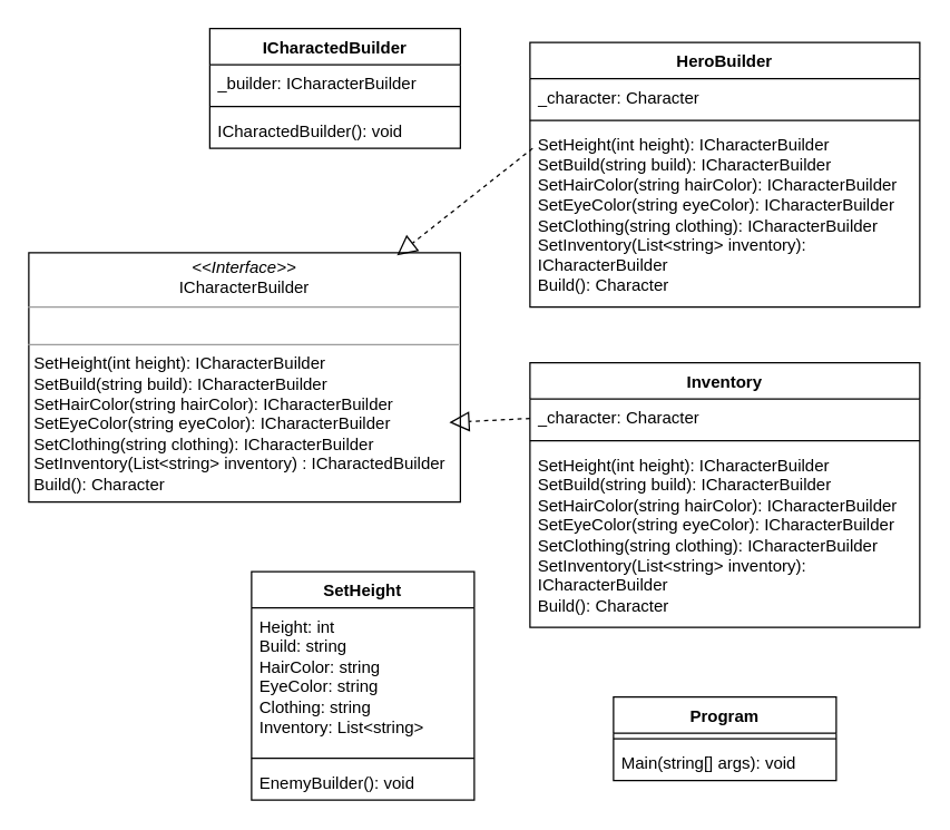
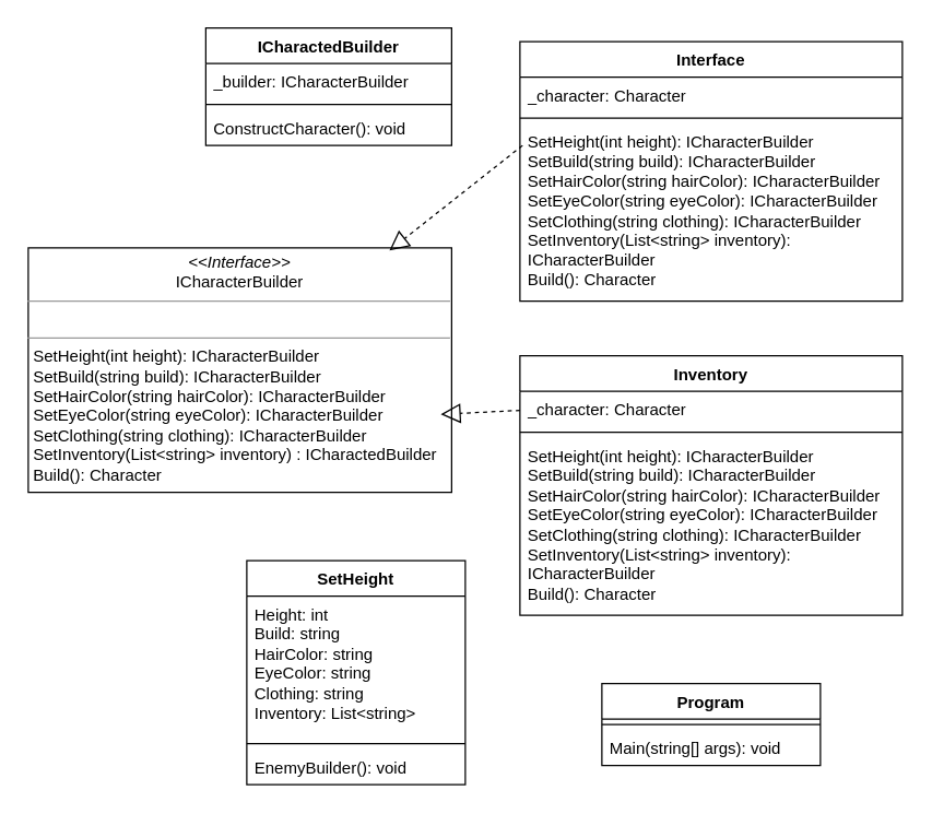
  <mxCell id="0" />
  <mxCell id="1" parent="0" />
  <mxCell id="2" value="&lt;p style=&quot;margin:0px;margin-top:4px;text-align:center;&quot;&gt;&lt;i&gt;&amp;lt;&amp;lt;Interface&amp;gt;&amp;gt;&lt;/i&gt;&lt;br&gt;ICharacterBuilder&lt;br&gt;&lt;/p&gt;&lt;hr size=&quot;1&quot;&gt;&lt;p style=&quot;margin:0px;margin-left:4px;&quot;&gt;&lt;br&gt;&lt;/p&gt;&lt;hr size=&quot;1&quot;&gt;&lt;p style=&quot;margin:0px;margin-left:4px;&quot;&gt;SetHeight(int height): ICharacterBuilder&lt;/p&gt;&lt;p style=&quot;margin:0px;margin-left:4px;&quot;&gt;SetBuild(string build): ICharacterBuilder&lt;/p&gt;&lt;p style=&quot;margin:0px;margin-left:4px;&quot;&gt;SetHairColor(string hairColor): ICharacterBuilder&lt;br&gt;SetEyeColor(string eyeColor): ICharacterBuilder&lt;br&gt;&lt;/p&gt;&lt;p style=&quot;margin:0px;margin-left:4px;&quot;&gt;SetClothing(string clothing): ICharacterBuilder&lt;br&gt;&lt;/p&gt;&lt;p style=&quot;margin:0px;margin-left:4px;&quot;&gt;SetInventory(List&amp;lt;string&amp;gt; inventory) : ICharactedBuilder&lt;/p&gt;&lt;p style=&quot;margin:0px;margin-left:4px;&quot;&gt;Build(): Character&lt;br&gt;&lt;/p&gt;" style="verticalAlign=top;align=left;overflow=fill;html=1;whiteSpace=wrap;" vertex="1" parent="1"><mxGeometry x="20" y="181" width="310" height="179" as="geometry" /></mxCell>
  <mxCell id="3" value="SetHeight" style="swimlane;fontStyle=1;align=center;verticalAlign=top;childLayout=stackLayout;horizontal=1;startSize=26;horizontalStack=0;resizeParent=1;resizeParentMax=0;resizeLast=0;collapsible=1;marginBottom=0;whiteSpace=wrap;html=1;" vertex="1" parent="1"><mxGeometry x="180" y="410" width="160" height="164" as="geometry" /></mxCell>
  <mxCell id="4" value="Height: int&lt;br&gt;Build: string&lt;div&gt;HairColor: string&lt;br&gt;&lt;/div&gt;&lt;div&gt;EyeColor: string&lt;br&gt;&lt;/div&gt;&lt;div&gt;Clothing: string&lt;br&gt;&lt;/div&gt;&lt;div&gt;Inventory: List&amp;lt;string&amp;gt;&lt;br&gt;&lt;/div&gt;" style="text;strokeColor=none;fillColor=none;align=left;verticalAlign=top;spacingLeft=4;spacingRight=4;overflow=hidden;rotatable=0;points=[[0,0.5],[1,0.5]];portConstraint=eastwest;whiteSpace=wrap;html=1;" vertex="1" parent="3"><mxGeometry y="26" width="160" height="104" as="geometry" /></mxCell>
  <mxCell id="5" value="" style="line;strokeWidth=1;fillColor=none;align=left;verticalAlign=middle;spacingTop=-1;spacingLeft=3;spacingRight=3;rotatable=0;labelPosition=right;points=[];portConstraint=eastwest;strokeColor=inherit;" vertex="1" parent="3"><mxGeometry y="130" width="160" height="8" as="geometry" /></mxCell>
  <mxCell id="6" value="EnemyBuilder(): void" style="text;strokeColor=none;fillColor=none;align=left;verticalAlign=top;spacingLeft=4;spacingRight=4;overflow=hidden;rotatable=0;points=[[0,0.5],[1,0.5]];portConstraint=eastwest;whiteSpace=wrap;html=1;" vertex="1" parent="3"><mxGeometry y="138" width="160" height="26" as="geometry" /></mxCell>
  <mxCell id="7" value="ICharactedBuilder" style="swimlane;fontStyle=1;align=center;verticalAlign=top;childLayout=stackLayout;horizontal=1;startSize=26;horizontalStack=0;resizeParent=1;resizeParentMax=0;resizeLast=0;collapsible=1;marginBottom=0;whiteSpace=wrap;html=1;" vertex="1" parent="1"><mxGeometry x="150" y="20" width="180" height="86" as="geometry" /></mxCell>
  <mxCell id="8" value="_builder: ICharacterBuilder" style="text;strokeColor=none;fillColor=none;align=left;verticalAlign=top;spacingLeft=4;spacingRight=4;overflow=hidden;rotatable=0;points=[[0,0.5],[1,0.5]];portConstraint=eastwest;whiteSpace=wrap;html=1;" vertex="1" parent="7"><mxGeometry y="26" width="180" height="26" as="geometry" /></mxCell>
  <mxCell id="9" value="" style="line;strokeWidth=1;fillColor=none;align=left;verticalAlign=middle;spacingTop=-1;spacingLeft=3;spacingRight=3;rotatable=0;labelPosition=right;points=[];portConstraint=eastwest;strokeColor=inherit;" vertex="1" parent="7"><mxGeometry y="52" width="180" height="8" as="geometry" /></mxCell>
- <mxCell id="10" value="ICharactedBuilder(): void" style="text;strokeColor=none;fillColor=none;align=left;verticalAlign=top;spacingLeft=4;spacingRight=4;overflow=hidden;rotatable=0;points=[[0,0.5],[1,0.5]];portConstraint=eastwest;whiteSpace=wrap;html=1;" vertex="1" parent="7"><mxGeometry y="60" width="180" height="26" as="geometry" /></mxCell>
- <mxCell id="11" value="HeroBuilder" style="swimlane;fontStyle=1;align=center;verticalAlign=top;childLayout=stackLayout;horizontal=1;startSize=26;horizontalStack=0;resizeParent=1;resizeParentMax=0;resizeLast=0;collapsible=1;marginBottom=0;whiteSpace=wrap;html=1;" vertex="1" parent="1"><mxGeometry x="380" y="30" width="280" height="190" as="geometry" /></mxCell>
+ <mxCell id="10" value="ConstructCharacter(): void" style="text;strokeColor=none;fillColor=none;align=left;verticalAlign=top;spacingLeft=4;spacingRight=4;overflow=hidden;rotatable=0;points=[[0,0.5],[1,0.5]];portConstraint=eastwest;whiteSpace=wrap;html=1;" vertex="1" parent="7"><mxGeometry y="60" width="180" height="26" as="geometry" /></mxCell>
+ <mxCell id="11" value="Interface" style="swimlane;fontStyle=1;align=center;verticalAlign=top;childLayout=stackLayout;horizontal=1;startSize=26;horizontalStack=0;resizeParent=1;resizeParentMax=0;resizeLast=0;collapsible=1;marginBottom=0;whiteSpace=wrap;html=1;" vertex="1" parent="1"><mxGeometry x="380" y="30" width="280" height="190" as="geometry" /></mxCell>
  <mxCell id="12" value="_character: Character" style="text;strokeColor=none;fillColor=none;align=left;verticalAlign=top;spacingLeft=4;spacingRight=4;overflow=hidden;rotatable=0;points=[[0,0.5],[1,0.5]];portConstraint=eastwest;whiteSpace=wrap;html=1;" vertex="1" parent="11"><mxGeometry y="26" width="280" height="26" as="geometry" /></mxCell>
  <mxCell id="13" value="" style="line;strokeWidth=1;fillColor=none;align=left;verticalAlign=middle;spacingTop=-1;spacingLeft=3;spacingRight=3;rotatable=0;labelPosition=right;points=[];portConstraint=eastwest;strokeColor=inherit;" vertex="1" parent="11"><mxGeometry y="52" width="280" height="8" as="geometry" /></mxCell>
  <mxCell id="14" value="SetHeight(int height): ICharacterBuilder&lt;br&gt;SetBuild(string build): ICharacterBuilder&lt;br&gt;SetHairColor(string hairColor): ICharacterBuilder&lt;br&gt;SetEyeColor(string eyeColor): ICharacterBuilder&lt;br&gt;SetClothing(string clothing): ICharacterBuilder&lt;br&gt;SetInventory(List&amp;lt;string&amp;gt; inventory): ICharacterBuilder&lt;br&gt;Build(): Character" style="text;strokeColor=none;fillColor=none;align=left;verticalAlign=top;spacingLeft=4;spacingRight=4;overflow=hidden;rotatable=0;points=[[0,0.5],[1,0.5]];portConstraint=eastwest;whiteSpace=wrap;html=1;" vertex="1" parent="11"><mxGeometry y="60" width="280" height="130" as="geometry" /></mxCell>
  <mxCell id="15" value="" style="endArrow=block;dashed=1;endFill=0;endSize=12;html=1;rounded=0;entryX=0.853;entryY=0.011;entryDx=0;entryDy=0;entryPerimeter=0;" edge="1" parent="1" target="2"><mxGeometry width="160" relative="1" as="geometry"><mxPoint x="381.94" y="106" as="sourcePoint" /><mxPoint x="325" y="86.344" as="targetPoint" /></mxGeometry></mxCell>
  <mxCell id="16" value="Inventory" style="swimlane;fontStyle=1;align=center;verticalAlign=top;childLayout=stackLayout;horizontal=1;startSize=26;horizontalStack=0;resizeParent=1;resizeParentMax=0;resizeLast=0;collapsible=1;marginBottom=0;whiteSpace=wrap;html=1;" vertex="1" parent="1"><mxGeometry x="380" y="260" width="280" height="190" as="geometry" /></mxCell>
  <mxCell id="17" value="_character: Character" style="text;strokeColor=none;fillColor=none;align=left;verticalAlign=top;spacingLeft=4;spacingRight=4;overflow=hidden;rotatable=0;points=[[0,0.5],[1,0.5]];portConstraint=eastwest;whiteSpace=wrap;html=1;" vertex="1" parent="16"><mxGeometry y="26" width="280" height="26" as="geometry" /></mxCell>
  <mxCell id="18" value="" style="line;strokeWidth=1;fillColor=none;align=left;verticalAlign=middle;spacingTop=-1;spacingLeft=3;spacingRight=3;rotatable=0;labelPosition=right;points=[];portConstraint=eastwest;strokeColor=inherit;" vertex="1" parent="16"><mxGeometry y="52" width="280" height="8" as="geometry" /></mxCell>
  <mxCell id="19" value="SetHeight(int height): ICharacterBuilder&lt;br&gt;SetBuild(string build): ICharacterBuilder&lt;br&gt;SetHairColor(string hairColor): ICharacterBuilder&lt;br&gt;SetEyeColor(string eyeColor): ICharacterBuilder&lt;br&gt;SetClothing(string clothing): ICharacterBuilder&lt;br&gt;SetInventory(List&amp;lt;string&amp;gt; inventory): ICharacterBuilder&lt;br&gt;Build(): Character" style="text;strokeColor=none;fillColor=none;align=left;verticalAlign=top;spacingLeft=4;spacingRight=4;overflow=hidden;rotatable=0;points=[[0,0.5],[1,0.5]];portConstraint=eastwest;whiteSpace=wrap;html=1;" vertex="1" parent="16"><mxGeometry y="60" width="280" height="130" as="geometry" /></mxCell>
  <mxCell id="20" value="" style="endArrow=block;dashed=1;endFill=0;endSize=12;html=1;rounded=0;" edge="1" parent="1"><mxGeometry width="160" relative="1" as="geometry"><mxPoint x="380" y="300" as="sourcePoint" /><mxPoint x="322.06" y="302.857" as="targetPoint" /></mxGeometry></mxCell>
  <mxCell id="21" value="Program" style="swimlane;fontStyle=1;align=center;verticalAlign=top;childLayout=stackLayout;horizontal=1;startSize=26;horizontalStack=0;resizeParent=1;resizeParentMax=0;resizeLast=0;collapsible=1;marginBottom=0;whiteSpace=wrap;html=1;" vertex="1" parent="1"><mxGeometry x="440" y="500" width="160" height="60" as="geometry" /></mxCell>
  <mxCell id="22" value="" style="line;strokeWidth=1;fillColor=none;align=left;verticalAlign=middle;spacingTop=-1;spacingLeft=3;spacingRight=3;rotatable=0;labelPosition=right;points=[];portConstraint=eastwest;strokeColor=inherit;" vertex="1" parent="21"><mxGeometry y="26" width="160" height="8" as="geometry" /></mxCell>
  <mxCell id="23" value="Main(string[] args): void" style="text;strokeColor=none;fillColor=none;align=left;verticalAlign=top;spacingLeft=4;spacingRight=4;overflow=hidden;rotatable=0;points=[[0,0.5],[1,0.5]];portConstraint=eastwest;whiteSpace=wrap;html=1;" vertex="1" parent="21"><mxGeometry y="34" width="160" height="26" as="geometry" /></mxCell>
